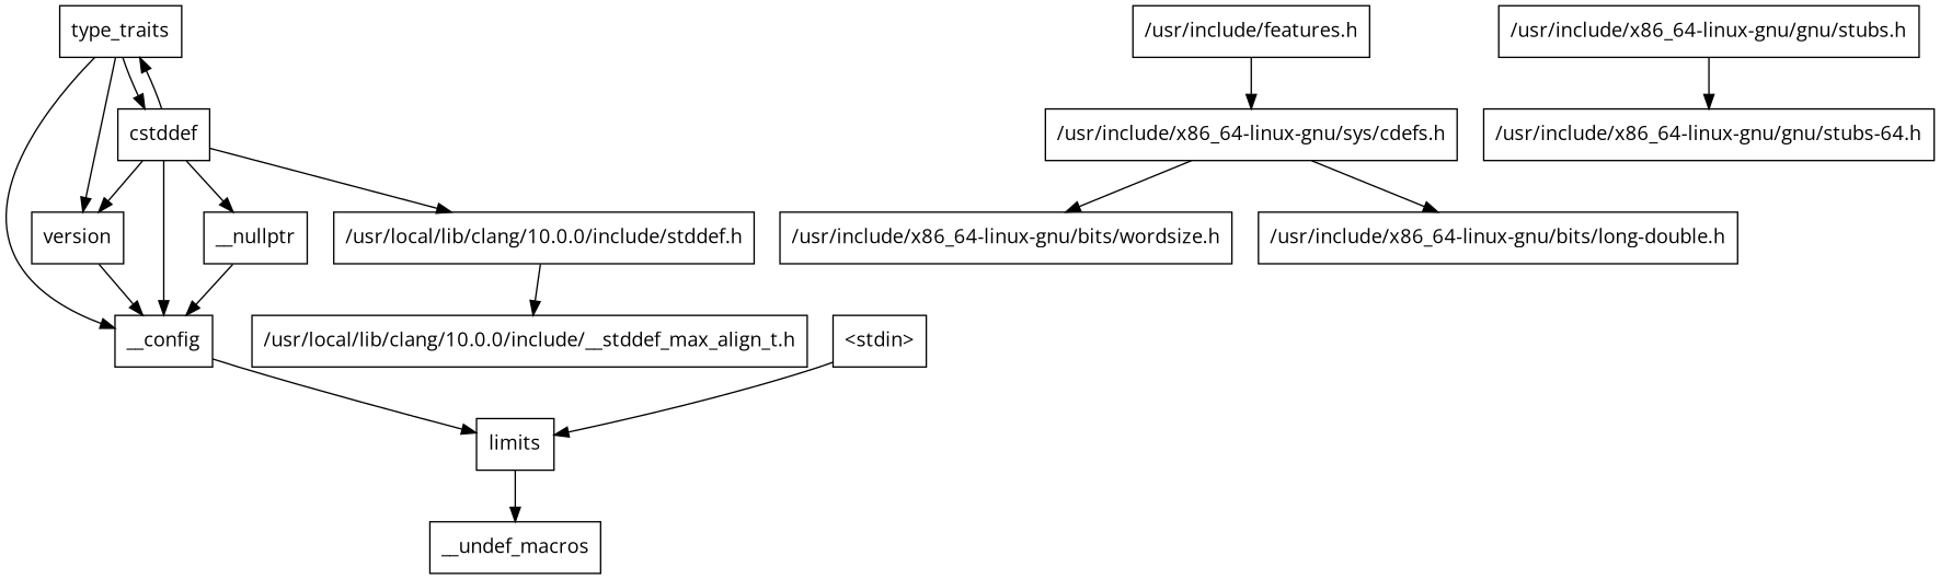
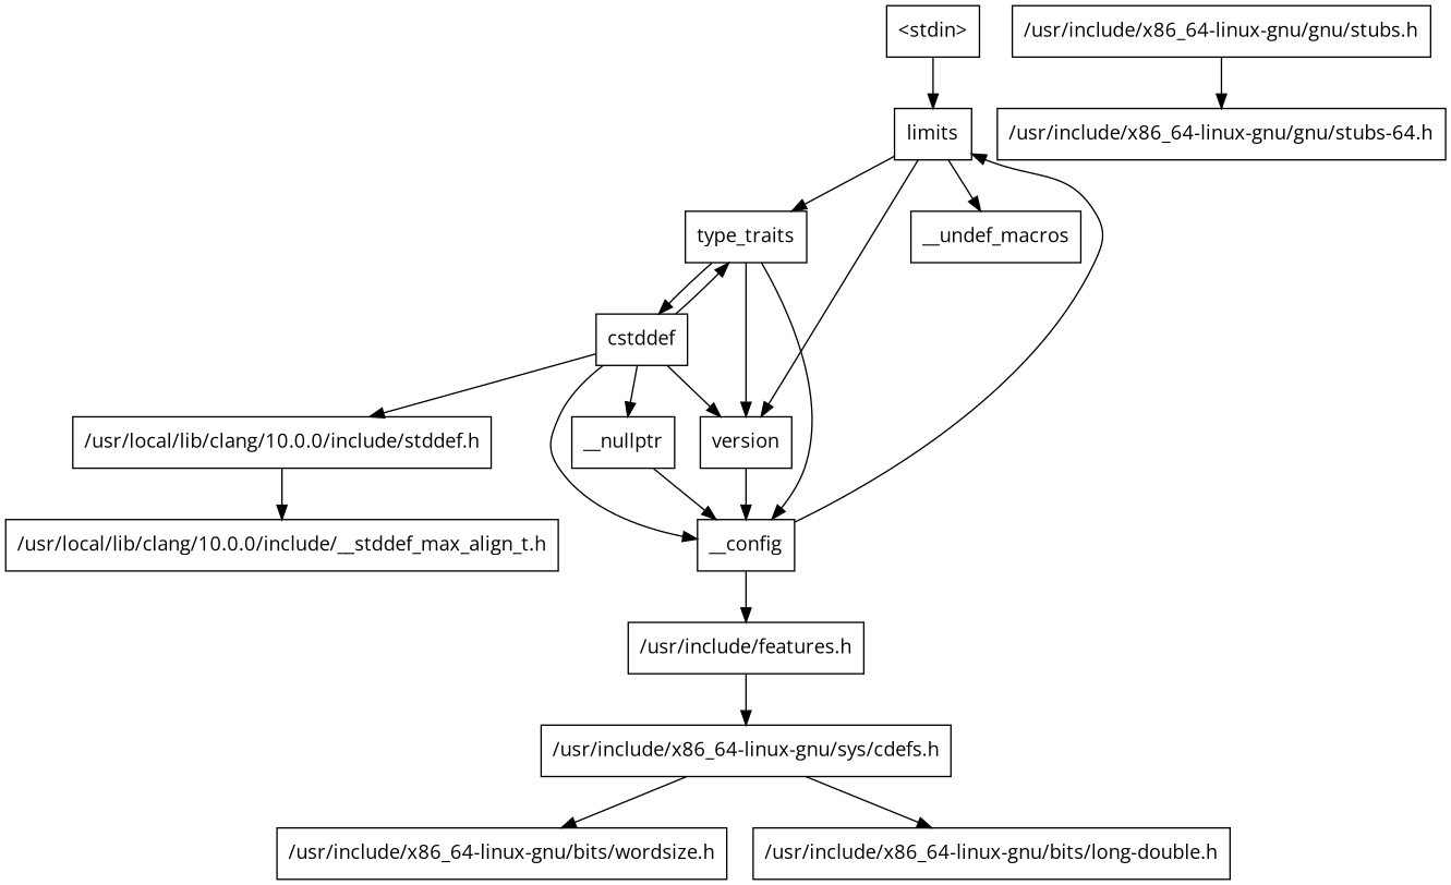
  digraph {
    fontname="Open Sans"
    node [fontname="Open Sans" shape=box]
    edge [fontname="Open Sans"]
    n1 [label="\<stdin\>"]
    n2 [label=limits]
    n3 [label=type_traits]
    n4 [label=version]
    n5 [label=__undef_macros]
    n6 [label=__config]
    n7 [label=cstddef]
    n8 [label="/usr/include/features.h"]
    n9 [label="/usr/local/lib/clang/10.0.0/include/stddef.h"]
    n10 [label=__nullptr]
    n11 [label="/usr/local/lib/clang/10.0.0/include/__stddef_max_align_t.h"]
    n12 [label="/usr/include/x86_64-linux-gnu/sys/cdefs.h"]
    n13 [label="/usr/include/x86_64-linux-gnu/bits/wordsize.h"]
    n14 [label="/usr/include/x86_64-linux-gnu/bits/long-double.h"]
    n15 [label="/usr/include/x86_64-linux-gnu/gnu/stubs.h"]
    n16 [label="/usr/include/x86_64-linux-gnu/gnu/stubs-64.h"]
    n1 -> n2
+   n2 -> n3
+   n2 -> n4
    n2 -> n5
    n3 -> n4
    n3 -> n6
    n3 -> n7
    n4 -> n6
    n6 -> n2
+   n6 -> n8
    n7 -> n3
    n7 -> n4
    n7 -> n6
    n7 -> n9
    n7 -> n10
    n8 -> n12
    n9 -> n11
    n10 -> n6
    n12 -> n13
    n12 -> n14
    n15 -> n16
  }
